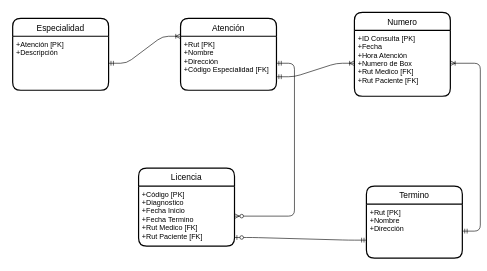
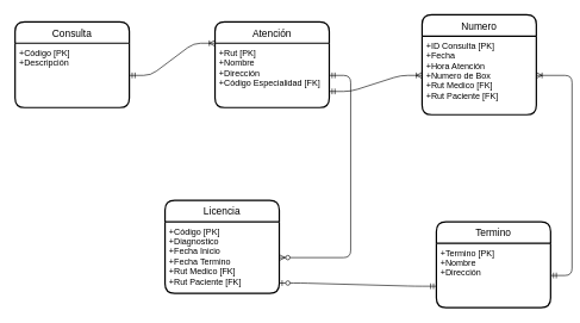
  <mxCell id="0" />
  <mxCell id="1" parent="0" />
  <mxCell id="2" value="Atención" style="swimlane;childLayout=stackLayout;horizontal=1;startSize=30;horizontalStack=0;rounded=1;fontSize=14;fontStyle=0;strokeWidth=2;resizeParent=0;resizeLast=1;shadow=0;dashed=0;align=center;" vertex="1" parent="1"><mxGeometry x="300" y="30" width="160" height="120" as="geometry" /></mxCell>
  <mxCell id="3" value="+Rut [PK]&#10;+Nombre&#10;+Dirección&#10;+Código Especialidad [FK]" style="align=left;strokeColor=none;fillColor=none;spacingLeft=4;fontSize=12;verticalAlign=top;resizable=0;rotatable=0;part=1;" vertex="1" parent="2"><mxGeometry y="30" width="160" height="90" as="geometry" /></mxCell>
  <mxCell id="4" value="Termino" style="swimlane;childLayout=stackLayout;horizontal=1;startSize=30;horizontalStack=0;rounded=1;fontSize=14;fontStyle=0;strokeWidth=2;resizeParent=0;resizeLast=1;shadow=0;dashed=0;align=center;" vertex="1" parent="1"><mxGeometry x="610" y="310" width="160" height="120" as="geometry" /></mxCell>
- <mxCell id="5" value="+Rut [PK]&#10;+Nombre&#10;+Dirección" style="align=left;strokeColor=none;fillColor=none;spacingLeft=4;fontSize=12;verticalAlign=top;resizable=0;rotatable=0;part=1;" vertex="1" parent="4"><mxGeometry y="30" width="160" height="90" as="geometry" /></mxCell>
- <mxCell id="6" value="Especialidad" style="swimlane;childLayout=stackLayout;horizontal=1;startSize=30;horizontalStack=0;rounded=1;fontSize=14;fontStyle=0;strokeWidth=2;resizeParent=0;resizeLast=1;shadow=0;dashed=0;align=center;" vertex="1" parent="1"><mxGeometry x="20" y="30" width="160" height="120" as="geometry" /></mxCell>
- <mxCell id="7" value="+Atención [PK]&#10;+Descripción" style="align=left;strokeColor=none;fillColor=none;spacingLeft=4;fontSize=12;verticalAlign=top;resizable=0;rotatable=0;part=1;" vertex="1" parent="6"><mxGeometry y="30" width="160" height="90" as="geometry" /></mxCell>
+ <mxCell id="5" value="+Termino [PK]&#10;+Nombre&#10;+Dirección" style="align=left;strokeColor=none;fillColor=none;spacingLeft=4;fontSize=12;verticalAlign=top;resizable=0;rotatable=0;part=1;" vertex="1" parent="4"><mxGeometry y="30" width="160" height="90" as="geometry" /></mxCell>
+ <mxCell id="6" value="Consulta" style="swimlane;childLayout=stackLayout;horizontal=1;startSize=30;horizontalStack=0;rounded=1;fontSize=14;fontStyle=0;strokeWidth=2;resizeParent=0;resizeLast=1;shadow=0;dashed=0;align=center;" vertex="1" parent="1"><mxGeometry x="20" y="30" width="160" height="120" as="geometry" /></mxCell>
+ <mxCell id="7" value="+Código [PK]&#10;+Descripción" style="align=left;strokeColor=none;fillColor=none;spacingLeft=4;fontSize=12;verticalAlign=top;resizable=0;rotatable=0;part=1;" vertex="1" parent="6"><mxGeometry y="30" width="160" height="90" as="geometry" /></mxCell>
  <mxCell id="8" value="Licencia" style="swimlane;childLayout=stackLayout;horizontal=1;startSize=30;horizontalStack=0;rounded=1;fontSize=14;fontStyle=0;strokeWidth=2;resizeParent=0;resizeLast=1;shadow=0;dashed=0;align=center;" vertex="1" parent="1"><mxGeometry x="230" y="280" width="160" height="130" as="geometry" /></mxCell>
  <mxCell id="9" value="+Código [PK]&#10;+Diagnostico&#10;+Fecha Inicio&#10;+Fecha Termino&#10;+Rut Medico [FK]&#10;+Rut Paciente [FK]" style="align=left;strokeColor=none;fillColor=none;spacingLeft=4;fontSize=12;verticalAlign=top;resizable=0;rotatable=0;part=1;" vertex="1" parent="8"><mxGeometry y="30" width="160" height="100" as="geometry" /></mxCell>
  <mxCell id="10" value="Numero" style="swimlane;childLayout=stackLayout;horizontal=1;startSize=30;horizontalStack=0;rounded=1;fontSize=14;fontStyle=0;strokeWidth=2;resizeParent=0;resizeLast=1;shadow=0;dashed=0;align=center;" vertex="1" parent="1"><mxGeometry x="590" y="20" width="160" height="140" as="geometry" /></mxCell>
  <mxCell id="11" value="+ID Consulta [PK]&#10;+Fecha&#10;+Hora Atención&#10;+Numero de Box&#10;+Rut Medico [FK]&#10;+Rut Paciente [FK]" style="align=left;strokeColor=none;fillColor=none;spacingLeft=4;fontSize=12;verticalAlign=top;resizable=0;rotatable=0;part=1;" vertex="1" parent="10"><mxGeometry y="30" width="160" height="110" as="geometry" /></mxCell>
  <mxCell id="12" value="" style="edgeStyle=entityRelationEdgeStyle;fontSize=12;html=1;endArrow=ERoneToMany;startArrow=ERmandOne;strokeColor=#000000;entryX=0;entryY=0;entryDx=0;entryDy=0;" edge="1" parent="1" source="7" target="3"><mxGeometry width="100" height="100" relative="1" as="geometry"><mxPoint x="280" y="120" as="sourcePoint" /><mxPoint x="380" y="20" as="targetPoint" /></mxGeometry></mxCell>
  <mxCell id="13" value="" style="edgeStyle=entityRelationEdgeStyle;fontSize=12;html=1;endArrow=ERoneToMany;startArrow=ERmandOne;strokeColor=#000000;exitX=1;exitY=0.75;exitDx=0;exitDy=0;" edge="1" parent="1" source="3" target="11"><mxGeometry width="100" height="100" relative="1" as="geometry"><mxPoint x="470" y="150" as="sourcePoint" /><mxPoint x="570" y="50" as="targetPoint" /></mxGeometry></mxCell>
  <mxCell id="14" value="" style="edgeStyle=entityRelationEdgeStyle;fontSize=12;html=1;endArrow=ERoneToMany;startArrow=ERmandOne;strokeColor=#000000;" edge="1" parent="1" source="5" target="11"><mxGeometry width="100" height="100" relative="1" as="geometry"><mxPoint x="610" y="370" as="sourcePoint" /><mxPoint x="710" y="270" as="targetPoint" /></mxGeometry></mxCell>
  <mxCell id="15" value="" style="edgeStyle=entityRelationEdgeStyle;fontSize=12;html=1;endArrow=ERzeroToMany;startArrow=ERmandOne;strokeColor=#000000;" edge="1" parent="1" source="3" target="9"><mxGeometry width="100" height="100" relative="1" as="geometry"><mxPoint x="305" y="220" as="sourcePoint" /><mxPoint x="405" y="260" as="targetPoint" /></mxGeometry></mxCell>
  <mxCell id="16" value="" style="edgeStyle=entityRelationEdgeStyle;fontSize=12;html=1;endArrow=ERzeroToOne;startArrow=ERmandOne;strokeColor=#000000;entryX=1;entryY=0.856;entryDx=0;entryDy=0;entryPerimeter=0;exitX=0;exitY=0.667;exitDx=0;exitDy=0;exitPerimeter=0;" edge="1" parent="1" source="5" target="9"><mxGeometry width="100" height="100" relative="1" as="geometry"><mxPoint x="560" y="390" as="sourcePoint" /><mxPoint x="510" y="410" as="targetPoint" /></mxGeometry></mxCell>
